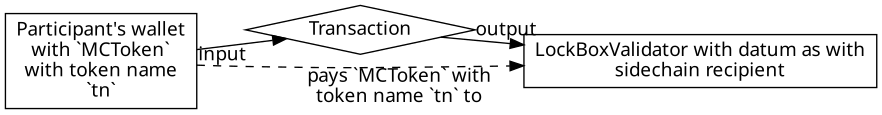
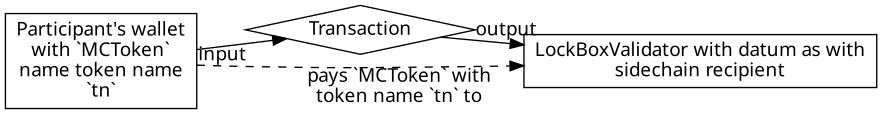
  strict digraph {
    fontname="Noto Sans"
    rankdir=LR
    node [fontname="Noto Sans" shape=record]
    edge [fontname="Noto Sans"]
-   n1 [label="Participant's wallet\nwith `MCToken`\nwith token name\n`tn`"]
+   n1 [label="Participant's wallet\nwith `MCToken`\nname token name\n`tn`"]
    Transaction [shape=diamond]
    n3 [label="LockBoxValidator with datum as with\nsidechain recipient"]
    n1 -> Transaction [xlabel=input]
    n1 -> n3 [style=dashed xlabel="pays `MCToken` with\ntoken name `tn` to"]
    Transaction -> n3 [xlabel=output]
  }
